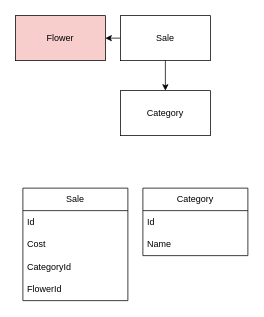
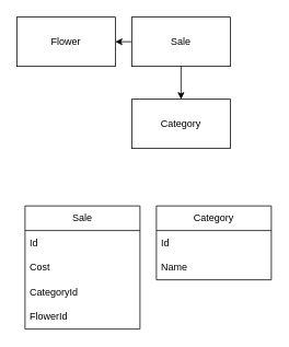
  <mxCell id="0" />
  <mxCell id="1" parent="0" />
  <mxCell id="2" value="Sale" style="rounded=0;whiteSpace=wrap;html=1;" vertex="1" parent="1"><mxGeometry x="160" y="20" width="120" height="60" as="geometry" /></mxCell>
  <mxCell id="3" value="Category" style="rounded=0;whiteSpace=wrap;html=1;" vertex="1" parent="1"><mxGeometry x="160" y="120" width="120" height="60" as="geometry" /></mxCell>
  <mxCell id="4" value="Sale" style="swimlane;fontStyle=0;childLayout=stackLayout;horizontal=1;startSize=30;horizontalStack=0;resizeParent=1;resizeParentMax=0;resizeLast=0;collapsible=1;marginBottom=0;whiteSpace=wrap;html=1;" vertex="1" parent="1"><mxGeometry x="30" y="250" width="140" height="150" as="geometry" /></mxCell>
  <mxCell id="5" value="Id" style="text;strokeColor=none;fillColor=none;align=left;verticalAlign=middle;spacingLeft=4;spacingRight=4;overflow=hidden;points=[[0,0.5],[1,0.5]];portConstraint=eastwest;rotatable=0;whiteSpace=wrap;html=1;" vertex="1" parent="4"><mxGeometry y="30" width="140" height="30" as="geometry" /></mxCell>
  <mxCell id="6" value="Cost&amp;nbsp;&amp;nbsp;" style="text;strokeColor=none;fillColor=none;align=left;verticalAlign=middle;spacingLeft=4;spacingRight=4;overflow=hidden;points=[[0,0.5],[1,0.5]];portConstraint=eastwest;rotatable=0;whiteSpace=wrap;html=1;" vertex="1" parent="4"><mxGeometry y="60" width="140" height="30" as="geometry" /></mxCell>
  <mxCell id="7" value="CategoryId" style="text;strokeColor=none;fillColor=none;align=left;verticalAlign=middle;spacingLeft=4;spacingRight=4;overflow=hidden;points=[[0,0.5],[1,0.5]];portConstraint=eastwest;rotatable=0;whiteSpace=wrap;html=1;" vertex="1" parent="4"><mxGeometry y="90" width="140" height="30" as="geometry" /></mxCell>
  <mxCell id="8" value="FlowerId" style="text;strokeColor=none;fillColor=none;align=left;verticalAlign=middle;spacingLeft=4;spacingRight=4;overflow=hidden;points=[[0,0.5],[1,0.5]];portConstraint=eastwest;rotatable=0;whiteSpace=wrap;html=1;" vertex="1" parent="4"><mxGeometry y="120" width="140" height="30" as="geometry" /></mxCell>
  <mxCell id="9" value="Category" style="swimlane;fontStyle=0;childLayout=stackLayout;horizontal=1;startSize=30;horizontalStack=0;resizeParent=1;resizeParentMax=0;resizeLast=0;collapsible=1;marginBottom=0;whiteSpace=wrap;html=1;" vertex="1" parent="1"><mxGeometry x="190" y="250" width="140" height="90" as="geometry" /></mxCell>
  <mxCell id="10" value="Id" style="text;strokeColor=none;fillColor=none;align=left;verticalAlign=middle;spacingLeft=4;spacingRight=4;overflow=hidden;points=[[0,0.5],[1,0.5]];portConstraint=eastwest;rotatable=0;whiteSpace=wrap;html=1;" vertex="1" parent="9"><mxGeometry y="30" width="140" height="30" as="geometry" /></mxCell>
  <mxCell id="11" value="Name" style="text;strokeColor=none;fillColor=none;align=left;verticalAlign=middle;spacingLeft=4;spacingRight=4;overflow=hidden;points=[[0,0.5],[1,0.5]];portConstraint=eastwest;rotatable=0;whiteSpace=wrap;html=1;" vertex="1" parent="9"><mxGeometry y="60" width="140" height="30" as="geometry" /></mxCell>
  <mxCell id="12" value="" style="endArrow=classic;html=1;rounded=0;exitX=0.5;exitY=1;exitDx=0;exitDy=0;entryX=0.5;entryY=0;entryDx=0;entryDy=0;" edge="1" parent="1" source="2" target="3"><mxGeometry width="50" height="50" relative="1" as="geometry"><mxPoint x="400" y="280" as="sourcePoint" /><mxPoint x="450" y="230" as="targetPoint" /></mxGeometry></mxCell>
- <mxCell id="13" value="Flower" style="rounded=0;whiteSpace=wrap;html=1;fillColor=#f8cecc;" vertex="1" parent="1"><mxGeometry x="20" y="20" width="120" height="60" as="geometry" /></mxCell>
+ <mxCell id="13" value="Flower" style="rounded=0;whiteSpace=wrap;html=1;" vertex="1" parent="1"><mxGeometry x="20" y="20" width="120" height="60" as="geometry" /></mxCell>
  <mxCell id="14" value="" style="endArrow=classic;html=1;rounded=0;exitX=0;exitY=0.5;exitDx=0;exitDy=0;entryX=1;entryY=0.5;entryDx=0;entryDy=0;" edge="1" parent="1" source="2" target="13"><mxGeometry width="50" height="50" relative="1" as="geometry"><mxPoint x="370" y="150" as="sourcePoint" /><mxPoint x="420" y="100" as="targetPoint" /></mxGeometry></mxCell>
